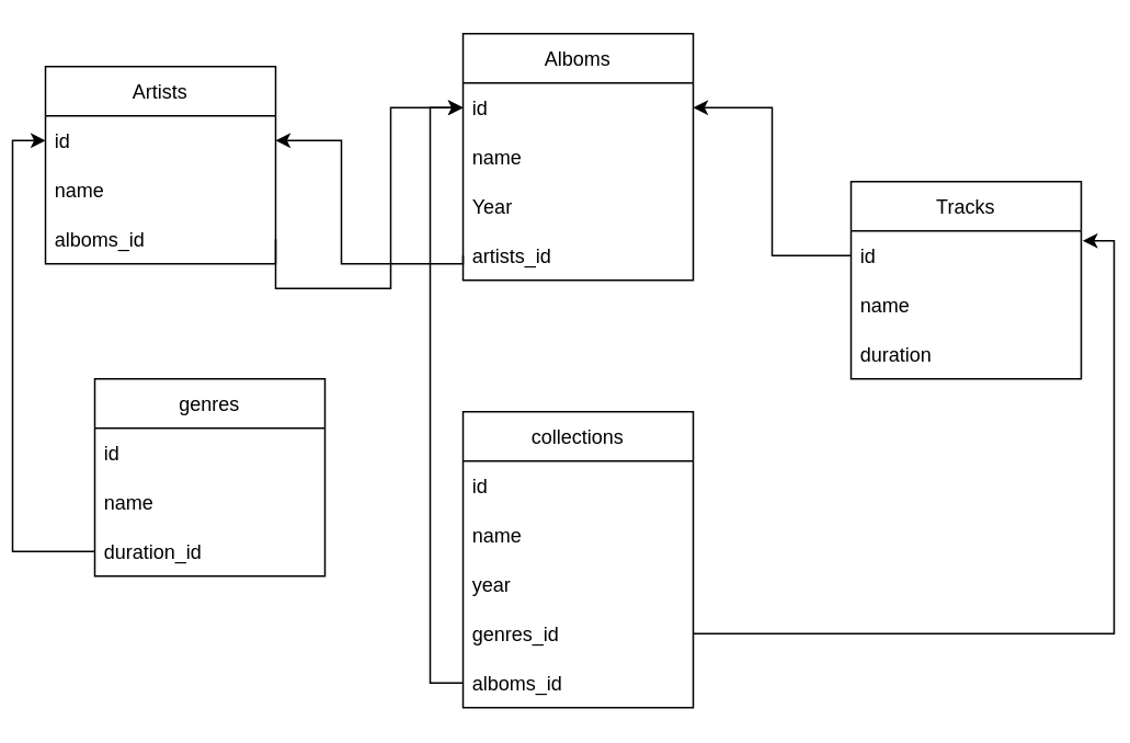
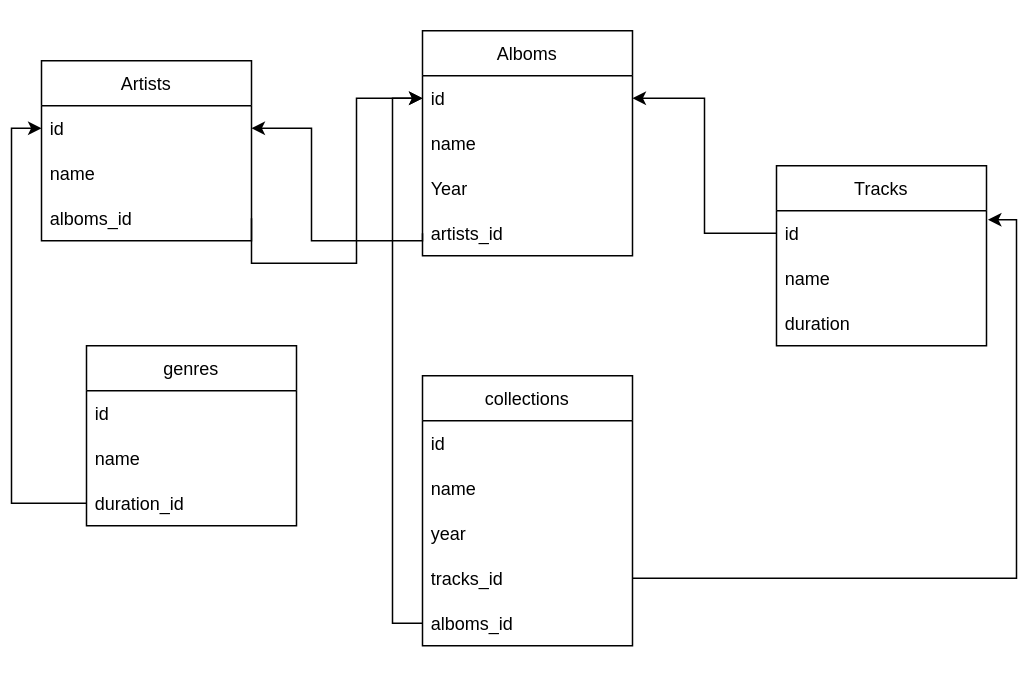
  <mxCell id="0" />
  <mxCell id="1" parent="0" />
  <mxCell id="2" value="Alboms" style="swimlane;fontStyle=0;childLayout=stackLayout;horizontal=1;startSize=30;horizontalStack=0;resizeParent=1;resizeParentMax=0;resizeLast=0;collapsible=1;marginBottom=0;" parent="1" vertex="1"><mxGeometry x="274" y="20" width="140" height="150" as="geometry" /></mxCell>
  <mxCell id="3" value="id" style="text;strokeColor=none;fillColor=none;align=left;verticalAlign=middle;spacingLeft=4;spacingRight=4;overflow=hidden;points=[[0,0.5],[1,0.5]];portConstraint=eastwest;rotatable=0;" parent="2" vertex="1"><mxGeometry y="30" width="140" height="30" as="geometry" /></mxCell>
  <mxCell id="4" value="name" style="text;strokeColor=none;fillColor=none;align=left;verticalAlign=middle;spacingLeft=4;spacingRight=4;overflow=hidden;points=[[0,0.5],[1,0.5]];portConstraint=eastwest;rotatable=0;" parent="2" vertex="1"><mxGeometry y="60" width="140" height="30" as="geometry" /></mxCell>
  <mxCell id="5" value="Year" style="text;strokeColor=none;fillColor=none;align=left;verticalAlign=middle;spacingLeft=4;spacingRight=4;overflow=hidden;points=[[0,0.5],[1,0.5]];portConstraint=eastwest;rotatable=0;" parent="2" vertex="1"><mxGeometry y="90" width="140" height="30" as="geometry" /></mxCell>
  <mxCell id="6" value="artists_id" style="text;strokeColor=none;fillColor=none;align=left;verticalAlign=middle;spacingLeft=4;spacingRight=4;overflow=hidden;points=[[0,0.5],[1,0.5]];portConstraint=eastwest;rotatable=0;" vertex="1" parent="2"><mxGeometry y="120" width="140" height="30" as="geometry" /></mxCell>
  <mxCell id="7" value="Artists" style="swimlane;fontStyle=0;childLayout=stackLayout;horizontal=1;startSize=30;horizontalStack=0;resizeParent=1;resizeParentMax=0;resizeLast=0;collapsible=1;marginBottom=0;" parent="1" vertex="1"><mxGeometry x="20" y="40" width="140" height="120" as="geometry" /></mxCell>
  <mxCell id="8" value="id" style="text;strokeColor=none;fillColor=none;align=left;verticalAlign=middle;spacingLeft=4;spacingRight=4;overflow=hidden;points=[[0,0.5],[1,0.5]];portConstraint=eastwest;rotatable=0;" parent="7" vertex="1"><mxGeometry y="30" width="140" height="30" as="geometry" /></mxCell>
  <mxCell id="9" value="name" style="text;strokeColor=none;fillColor=none;align=left;verticalAlign=middle;spacingLeft=4;spacingRight=4;overflow=hidden;points=[[0,0.5],[1,0.5]];portConstraint=eastwest;rotatable=0;" parent="7" vertex="1"><mxGeometry y="60" width="140" height="30" as="geometry" /></mxCell>
  <mxCell id="10" value="alboms_id" style="text;strokeColor=none;fillColor=none;align=left;verticalAlign=middle;spacingLeft=4;spacingRight=4;overflow=hidden;points=[[0,0.5],[1,0.5]];portConstraint=eastwest;rotatable=0;" vertex="1" parent="7"><mxGeometry y="90" width="140" height="30" as="geometry" /></mxCell>
  <mxCell id="11" value="Tracks" style="swimlane;fontStyle=0;childLayout=stackLayout;horizontal=1;startSize=30;horizontalStack=0;resizeParent=1;resizeParentMax=0;resizeLast=0;collapsible=1;marginBottom=0;" parent="1" vertex="1"><mxGeometry x="510" y="110" width="140" height="120" as="geometry" /></mxCell>
  <mxCell id="12" value="id" style="text;strokeColor=none;fillColor=none;align=left;verticalAlign=middle;spacingLeft=4;spacingRight=4;overflow=hidden;points=[[0,0.5],[1,0.5]];portConstraint=eastwest;rotatable=0;" parent="11" vertex="1"><mxGeometry y="30" width="140" height="30" as="geometry" /></mxCell>
  <mxCell id="13" value="name" style="text;strokeColor=none;fillColor=none;align=left;verticalAlign=middle;spacingLeft=4;spacingRight=4;overflow=hidden;points=[[0,0.5],[1,0.5]];portConstraint=eastwest;rotatable=0;" parent="11" vertex="1"><mxGeometry y="60" width="140" height="30" as="geometry" /></mxCell>
  <mxCell id="14" value="duration" style="text;strokeColor=none;fillColor=none;align=left;verticalAlign=middle;spacingLeft=4;spacingRight=4;overflow=hidden;points=[[0,0.5],[1,0.5]];portConstraint=eastwest;rotatable=0;" parent="11" vertex="1"><mxGeometry y="90" width="140" height="30" as="geometry" /></mxCell>
  <mxCell id="15" value="genres" style="swimlane;fontStyle=0;childLayout=stackLayout;horizontal=1;startSize=30;horizontalStack=0;resizeParent=1;resizeParentMax=0;resizeLast=0;collapsible=1;marginBottom=0;" vertex="1" parent="1"><mxGeometry x="50" y="230" width="140" height="120" as="geometry" /></mxCell>
  <mxCell id="16" value="id" style="text;strokeColor=none;fillColor=none;align=left;verticalAlign=middle;spacingLeft=4;spacingRight=4;overflow=hidden;points=[[0,0.5],[1,0.5]];portConstraint=eastwest;rotatable=0;" vertex="1" parent="15"><mxGeometry y="30" width="140" height="30" as="geometry" /></mxCell>
  <mxCell id="17" value="name" style="text;strokeColor=none;fillColor=none;align=left;verticalAlign=middle;spacingLeft=4;spacingRight=4;overflow=hidden;points=[[0,0.5],[1,0.5]];portConstraint=eastwest;rotatable=0;" vertex="1" parent="15"><mxGeometry y="60" width="140" height="30" as="geometry" /></mxCell>
  <mxCell id="18" value="duration_id" style="text;strokeColor=none;fillColor=none;align=left;verticalAlign=middle;spacingLeft=4;spacingRight=4;overflow=hidden;points=[[0,0.5],[1,0.5]];portConstraint=eastwest;rotatable=0;" vertex="1" parent="15"><mxGeometry y="90" width="140" height="30" as="geometry" /></mxCell>
  <mxCell id="19" style="edgeStyle=orthogonalEdgeStyle;rounded=0;orthogonalLoop=1;jettySize=auto;html=1;exitX=0;exitY=0.5;exitDx=0;exitDy=0;entryX=1;entryY=0.5;entryDx=0;entryDy=0;" edge="1" parent="1" source="12" target="3"><mxGeometry relative="1" as="geometry" /></mxCell>
  <mxCell id="20" style="edgeStyle=orthogonalEdgeStyle;rounded=0;orthogonalLoop=1;jettySize=auto;html=1;exitX=1;exitY=0.5;exitDx=0;exitDy=0;entryX=0;entryY=0.5;entryDx=0;entryDy=0;" edge="1" parent="1" source="10" target="3"><mxGeometry relative="1" as="geometry"><Array as="points"><mxPoint x="160" y="175" /><mxPoint x="230" y="175" /><mxPoint x="230" y="65" /></Array></mxGeometry></mxCell>
  <mxCell id="21" style="edgeStyle=orthogonalEdgeStyle;rounded=0;orthogonalLoop=1;jettySize=auto;html=1;exitX=0;exitY=0.5;exitDx=0;exitDy=0;entryX=1;entryY=0.5;entryDx=0;entryDy=0;" edge="1" parent="1" source="6" target="8"><mxGeometry relative="1" as="geometry"><Array as="points"><mxPoint x="274" y="160" /><mxPoint x="200" y="160" /><mxPoint x="200" y="85" /></Array></mxGeometry></mxCell>
  <mxCell id="22" style="edgeStyle=orthogonalEdgeStyle;rounded=0;orthogonalLoop=1;jettySize=auto;html=1;exitX=0;exitY=0.5;exitDx=0;exitDy=0;entryX=0;entryY=0.5;entryDx=0;entryDy=0;" edge="1" parent="1" source="18" target="8"><mxGeometry relative="1" as="geometry" /></mxCell>
  <mxCell id="23" value="collections" style="swimlane;fontStyle=0;childLayout=stackLayout;horizontal=1;startSize=30;horizontalStack=0;resizeParent=1;resizeParentMax=0;resizeLast=0;collapsible=1;marginBottom=0;" vertex="1" parent="1"><mxGeometry x="274" y="250" width="140" height="180" as="geometry" /></mxCell>
  <mxCell id="24" value="id" style="text;strokeColor=none;fillColor=none;align=left;verticalAlign=middle;spacingLeft=4;spacingRight=4;overflow=hidden;points=[[0,0.5],[1,0.5]];portConstraint=eastwest;rotatable=0;" vertex="1" parent="23"><mxGeometry y="30" width="140" height="30" as="geometry" /></mxCell>
  <mxCell id="25" value="name" style="text;strokeColor=none;fillColor=none;align=left;verticalAlign=middle;spacingLeft=4;spacingRight=4;overflow=hidden;points=[[0,0.5],[1,0.5]];portConstraint=eastwest;rotatable=0;" vertex="1" parent="23"><mxGeometry y="60" width="140" height="30" as="geometry" /></mxCell>
  <mxCell id="26" value="year" style="text;strokeColor=none;fillColor=none;align=left;verticalAlign=middle;spacingLeft=4;spacingRight=4;overflow=hidden;points=[[0,0.5],[1,0.5]];portConstraint=eastwest;rotatable=0;" vertex="1" parent="23"><mxGeometry y="90" width="140" height="30" as="geometry" /></mxCell>
- <mxCell id="27" value="genres_id" style="text;strokeColor=none;fillColor=none;align=left;verticalAlign=middle;spacingLeft=4;spacingRight=4;overflow=hidden;points=[[0,0.5],[1,0.5]];portConstraint=eastwest;rotatable=0;" vertex="1" parent="23"><mxGeometry y="120" width="140" height="30" as="geometry" /></mxCell>
+ <mxCell id="27" value="tracks_id" style="text;strokeColor=none;fillColor=none;align=left;verticalAlign=middle;spacingLeft=4;spacingRight=4;overflow=hidden;points=[[0,0.5],[1,0.5]];portConstraint=eastwest;rotatable=0;" vertex="1" parent="23"><mxGeometry y="120" width="140" height="30" as="geometry" /></mxCell>
  <mxCell id="28" value="alboms_id" style="text;strokeColor=none;fillColor=none;align=left;verticalAlign=middle;spacingLeft=4;spacingRight=4;overflow=hidden;points=[[0,0.5],[1,0.5]];portConstraint=eastwest;rotatable=0;" vertex="1" parent="23"><mxGeometry y="150" width="140" height="30" as="geometry" /></mxCell>
  <mxCell id="29" style="edgeStyle=orthogonalEdgeStyle;rounded=0;orthogonalLoop=1;jettySize=auto;html=1;exitX=1;exitY=0.5;exitDx=0;exitDy=0;entryX=1.007;entryY=0.2;entryDx=0;entryDy=0;entryPerimeter=0;" edge="1" parent="1" source="27" target="12"><mxGeometry relative="1" as="geometry" /></mxCell>
  <mxCell id="30" style="edgeStyle=orthogonalEdgeStyle;rounded=0;orthogonalLoop=1;jettySize=auto;html=1;exitX=0;exitY=0.5;exitDx=0;exitDy=0;entryX=0;entryY=0.5;entryDx=0;entryDy=0;" edge="1" parent="1" source="28" target="3"><mxGeometry relative="1" as="geometry" /></mxCell>
